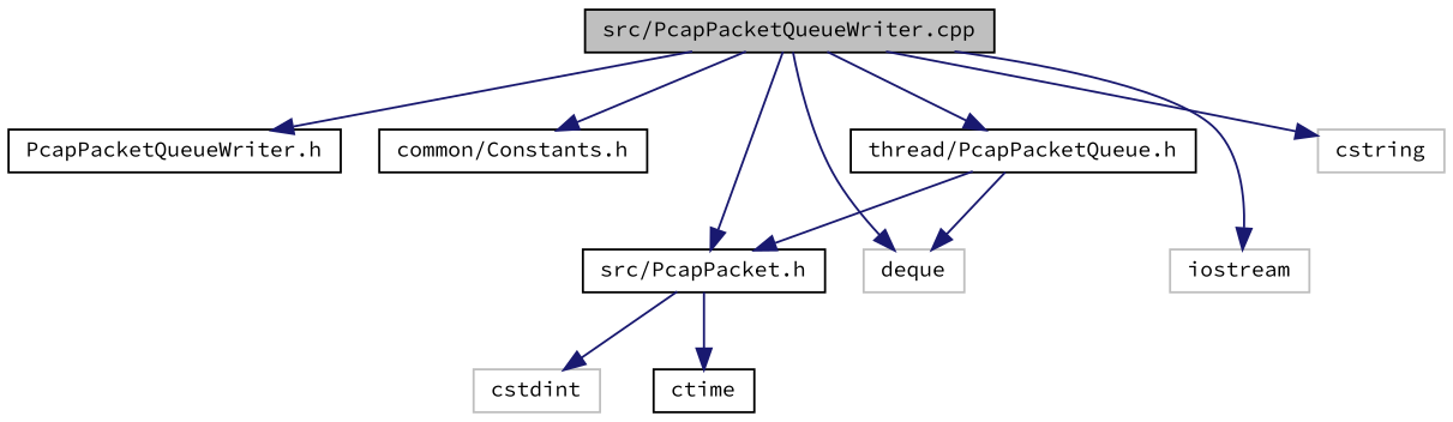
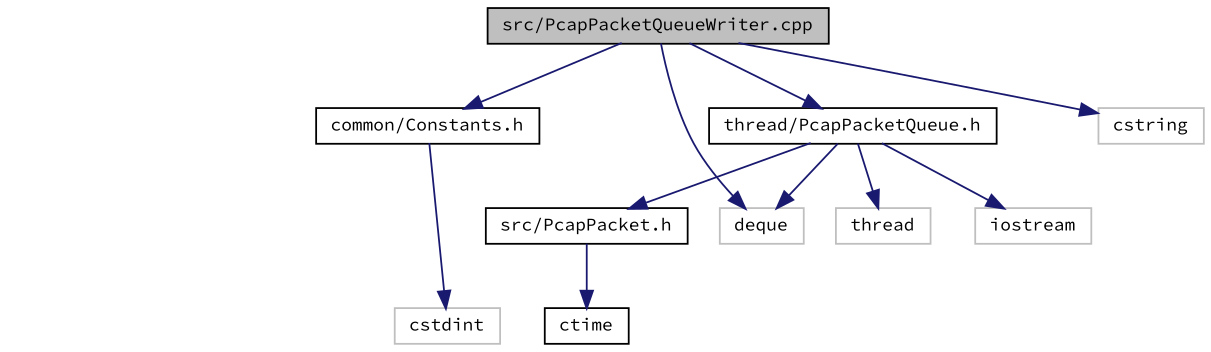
  digraph {
    fontname="Source Code Pro"
    node [color=black fillcolor=white fontname="Source Code Pro" fontsize=10 shape=record style=filled]
    edge [color=midnightblue fontname="Source Code Pro" fontsize=10 labelfontname=Helvetica labelfontsize=10 style=solid]
    n1 [fillcolor=grey75 fontcolor=black height=0.2 label="src/PcapPacketQueueWriter.cpp" width=0.4]
-   n2 [height=0.2 label="PcapPacketQueueWriter.h" width=0.4]
    n3 [height=0.2 label="common/Constants.h" width=0.4]
    n4 [height=0.2 label="src/PcapPacket.h" width=0.4]
    n5 [height=0.2 label="thread/PcapPacketQueue.h" width=0.4]
    n6 [color=grey75 height=0.2 label=cstring width=0.4]
    n7 [color=grey75 height=0.2 label=deque width=0.4]
    n8 [height=0.2 label=ctime width=0.4]
    n9 [color=grey75 height=0.2 label=cstdint width=0.4]
+   n10 [color=grey75 height=0.2 label=thread width=0.4]
    n11 [color=grey75 height=0.2 label=iostream width=0.4]
-   n1 -> n2
    n1 -> n3
-   n1 -> n4
    n1 -> n5
    n1 -> n6
    n1 -> n7
    n4 -> n8
-   n4 -> n9
+   n3 -> n9
    n5 -> n4
    n5 -> n7
-   n1 -> n11
+   n5 -> n10
+   n5 -> n11
  }
